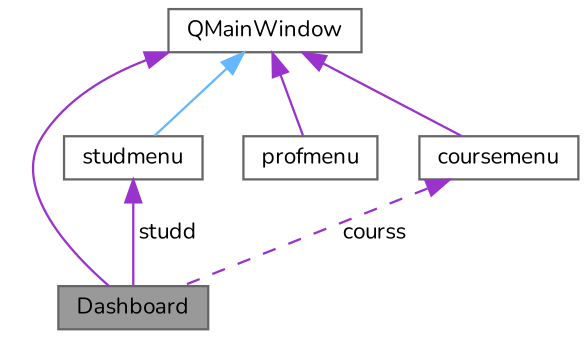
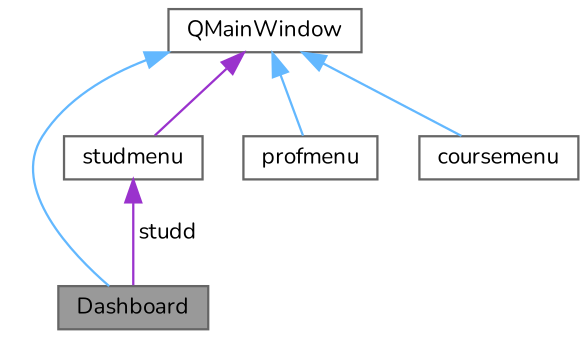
  digraph {
    fontname=Nunito
    node [color=gray40 fillcolor=white fontname=Nunito fontsize=10 shape=box style=filled]
    edge [color=steelblue1 dir=back fontname=Nunito fontsize=10 labelfontname=Helvetica labelfontsize=10 style=solid]
    n1 [fillcolor=grey60 fontcolor=black height=0.2 label=Dashboard width=0.4]
    n2 [height=0.2 label=QMainWindow width=0.4]
    n3 [height=0.2 label=studmenu width=0.4]
    n4 [height=0.2 label=profmenu width=0.4]
    n5 [height=0.2 label=coursemenu width=0.4]
-   n2 -> n1 [color=darkorchid3]
-   n2 -> n3
-   n2 -> n4 [color=darkorchid3]
-   n2 -> n5 [color=darkorchid3]
+   n2 -> n1
+   n2 -> n3 [color=darkorchid3]
+   n2 -> n4
+   n2 -> n5
    n3 -> n1 [color=darkorchid3 label=" studd"]
-   n5 -> n1 [color=darkorchid3 label=" courss" style=dashed]
  }
